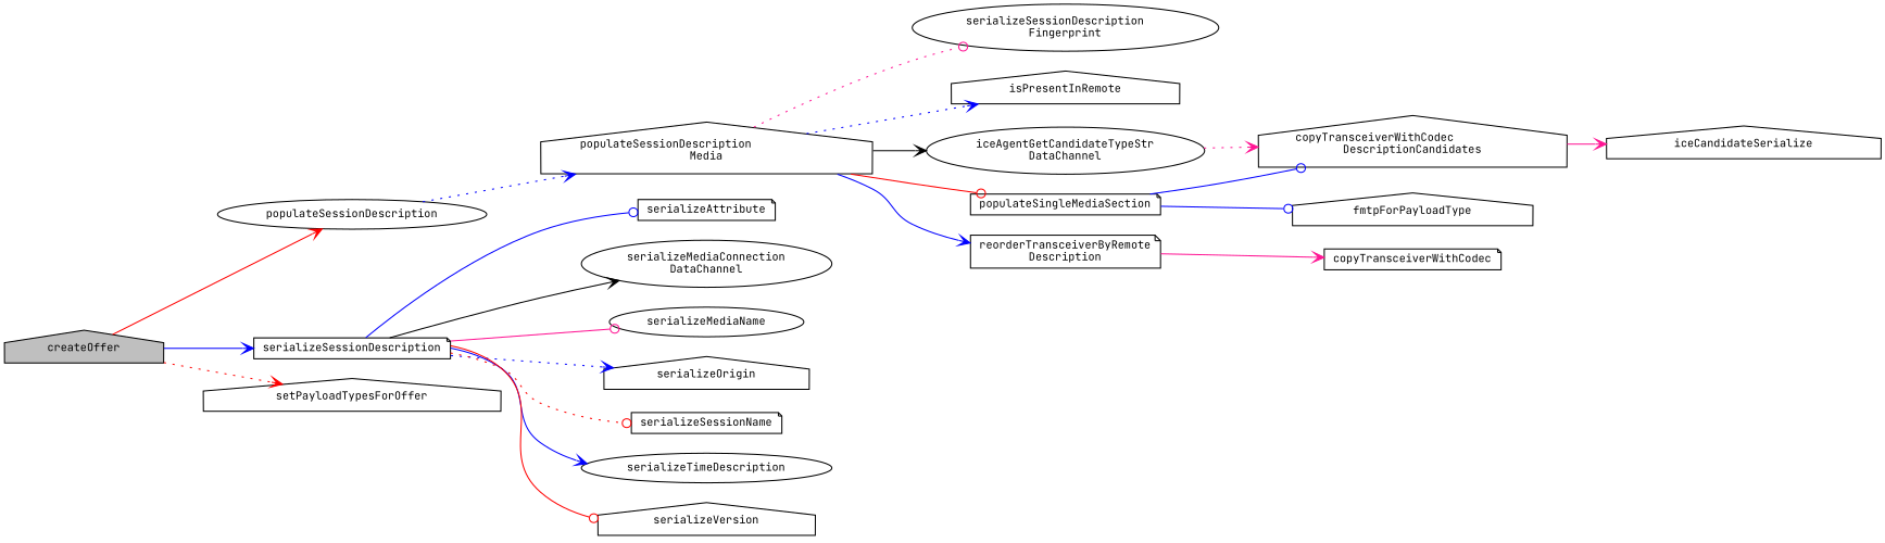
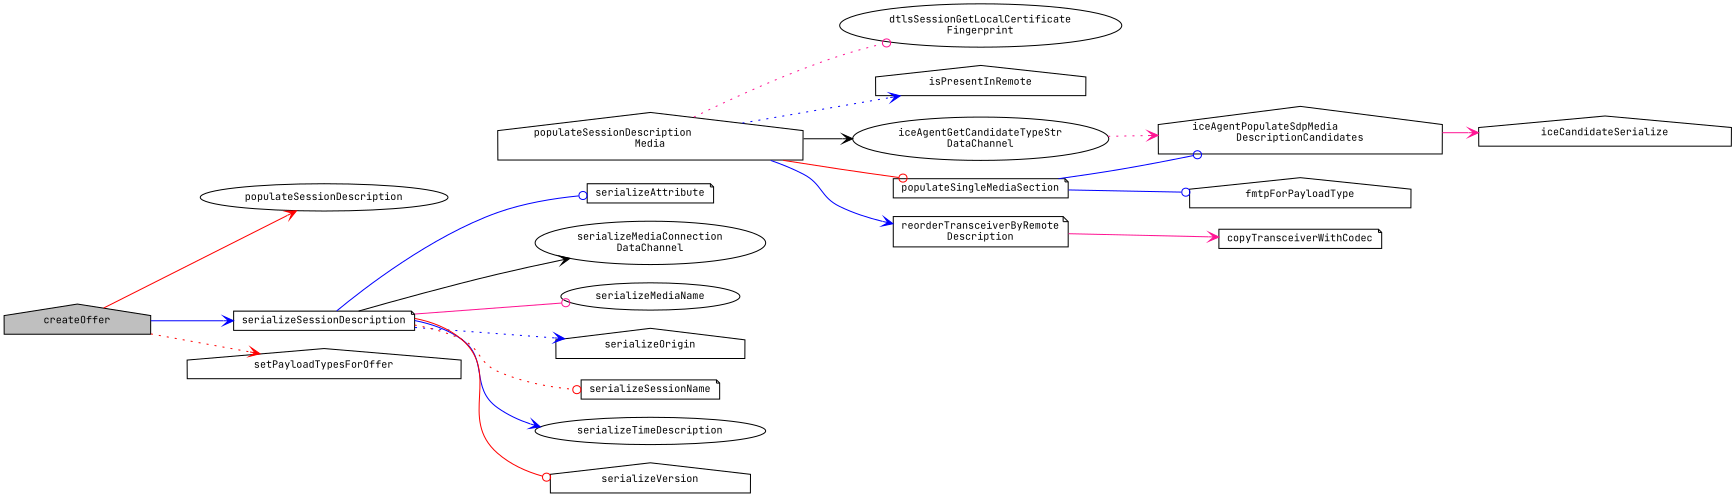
  digraph {
    fontname="JetBrains Mono"
    rankdir=LR
    node [color=black fillcolor=white fontname="JetBrains Mono" fontsize=10 shape=house style=filled]
    edge [arrowhead=vee color=blue fontname="JetBrains Mono" fontsize=10 labelfontname=Helvetica labelfontsize=10 style=solid]
    n1 [fillcolor=grey75 fontcolor=black height=0.2 label=createOffer width=0.4]
    n2 [height=0.2 label=populateSessionDescription shape=ellipse width=0.4]
    n3 [height=0.2 label=serializeSessionDescription shape=note width=0.4]
    n4 [height=0.2 label=setPayloadTypesForOffer width=0.4]
    n5 [height=0.2 label="populateSessionDescription\lMedia" width=0.4]
    n6 [height=0.2 label=serializeAttribute shape=note width=0.4]
    n7 [height=0.2 label="serializeMediaConnection\lDataChannel" shape=ellipse width=0.4]
    n8 [height=0.2 label=serializeMediaName shape=ellipse width=0.4]
    n9 [height=0.2 label=serializeOrigin width=0.4]
    n10 [height=0.2 label=serializeSessionName shape=note width=0.4]
    n11 [height=0.2 label=serializeTimeDescription shape=ellipse width=0.4]
    n12 [height=0.2 label=serializeVersion width=0.4]
-   n13 [height=0.2 label="serializeSessionDescription\lFingerprint" shape=ellipse width=0.4]
+   n13 [height=0.2 label="dtlsSessionGetLocalCertificate\lFingerprint" shape=ellipse width=0.4]
    n14 [height=0.2 label=isPresentInRemote width=0.4]
    n15 [height=0.2 label="iceAgentGetCandidateTypeStr\lDataChannel" shape=ellipse width=0.4]
    n16 [height=0.2 label=populateSingleMediaSection shape=note width=0.4]
    n17 [height=0.2 label="reorderTransceiverByRemote\lDescription" shape=note width=0.4]
-   n18 [height=0.2 label="copyTransceiverWithCodec\lDescriptionCandidates" width=0.4]
+   n18 [height=0.2 label="iceAgentPopulateSdpMedia\lDescriptionCandidates" width=0.4]
    n19 [height=0.2 label=fmtpForPayloadType width=0.4]
    n20 [height=0.2 label=copyTransceiverWithCodec shape=note width=0.4]
    n21 [height=0.2 label=iceCandidateSerialize width=0.4]
    n1 -> n2 [color=red]
    n1 -> n3
    n1 -> n4 [color=red style=dotted]
-   n2 -> n5 [style=dotted]
    n3 -> n6 [arrowhead=odot]
    n3 -> n7 [color=black]
    n3 -> n8 [arrowhead=odot color=deeppink]
    n3 -> n9 [style=dotted]
    n3 -> n10 [arrowhead=odot color=red style=dotted]
    n3 -> n11
    n3 -> n12 [arrowhead=odot color=red]
    n5 -> n13 [arrowhead=odot color=deeppink style=dotted]
    n5 -> n14 [style=dotted]
    n5 -> n15 [color=black]
    n5 -> n16 [arrowhead=odot color=red]
    n5 -> n17
    n15 -> n18 [color=deeppink style=dotted]
    n16 -> n18 [arrowhead=odot]
    n16 -> n19 [arrowhead=odot]
    n17 -> n20 [color=deeppink]
    n18 -> n21 [color=deeppink]
  }
